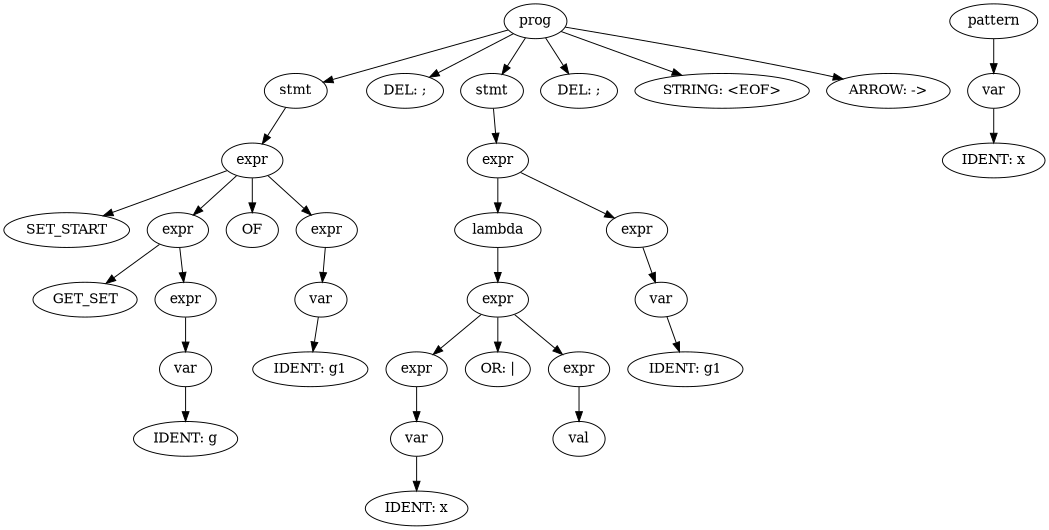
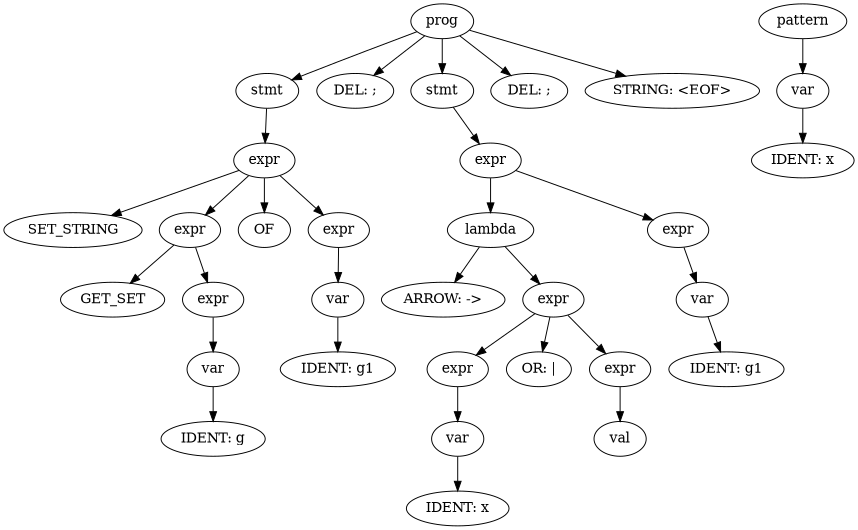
  digraph {
    n1 [label=prog]
    n2 [label=stmt]
    n3 [label="DEL: ;"]
    n4 [label=stmt]
    n5 [label="DEL: ;"]
    n6 [label="STRING: <EOF>"]
    n7 [label=expr]
    n8 [label=expr]
-   n9 [label=SET_START]
+   n9 [label=SET_STRING]
    n10 [label=expr]
    n11 [label=OF]
    n12 [label=expr]
    n13 [label=GET_SET]
    n14 [label=expr]
    n15 [label=var]
    n16 [label=var]
    n17 [label="IDENT: g"]
    n18 [label="IDENT: g1"]
    n19 [label=lambda]
    n20 [label=expr]
    n21 [label="ARROW: ->"]
    n22 [label=expr]
    n23 [label=var]
    n24 [label=pattern]
    n25 [label=var]
    n26 [label=expr]
    n27 [label="OR: |"]
    n28 [label=expr]
    n29 [label="IDENT: x"]
    n30 [label=var]
    n31 [label=val]
    n32 [label="IDENT: x"]
    n33 [label="IDENT: g1"]
    n1 -> n2
    n1 -> n3
    n1 -> n4
    n1 -> n5
    n1 -> n6
    n2 -> n7
    n4 -> n8
    n7 -> n9
    n7 -> n10
    n7 -> n11
    n7 -> n12
    n8 -> n19
    n8 -> n20
    n10 -> n13
    n10 -> n14
    n12 -> n15
    n14 -> n16
    n15 -> n18
    n16 -> n17
-   n1 -> n21
+   n19 -> n21
    n19 -> n22
    n20 -> n23
    n22 -> n26
    n22 -> n27
    n22 -> n28
    n23 -> n33
    n24 -> n25
    n25 -> n29
    n26 -> n30
    n28 -> n31
    n30 -> n32
  }
